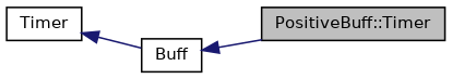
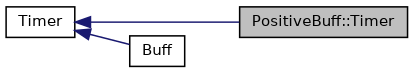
  digraph {
    rankdir=LR
    node [color=black fillcolor=white fontname=Helvetica fontsize=10 shape=record style=filled]
    edge [color=midnightblue dir=back fontname=Helvetica fontsize=10 labelfontname=Helvetica labelfontsize=10 style=solid]
    n1 [fillcolor=grey75 fontcolor=black height=0.2 label="PositiveBuff::Timer" width=0.4]
    n2 [height=0.2 label=Buff width=0.4]
    n3 [height=0.2 label=Timer width=0.4]
-   n2 -> n1
+   n3 -> n1
    n3 -> n2
  }
